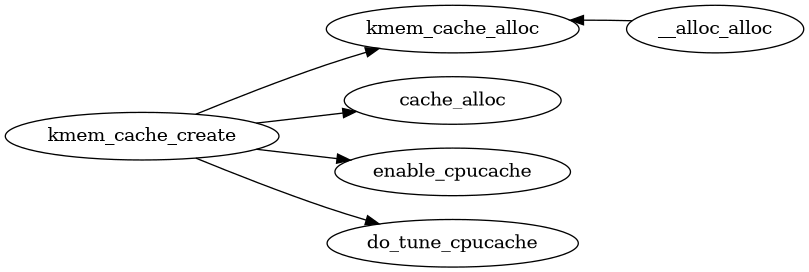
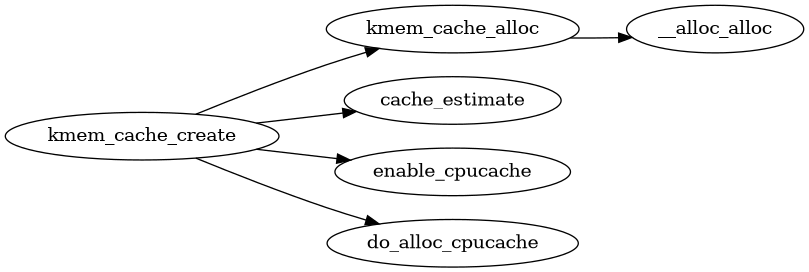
  digraph {
    rankdir=LR
    kmem_cache_create
    kmem_cache_alloc
-   cache_estimate [label=cache_alloc]
+   cache_estimate
    enable_cpucache
-   do_tune_cpucache
+   do_tune_cpucache [label=do_alloc_cpucache]
    n6 [label=__alloc_alloc]
    kmem_cache_create -> kmem_cache_alloc
    kmem_cache_create -> cache_estimate
    kmem_cache_create -> enable_cpucache
    kmem_cache_create -> do_tune_cpucache
-   n6 -> kmem_cache_alloc
+   kmem_cache_alloc -> n6
  }
